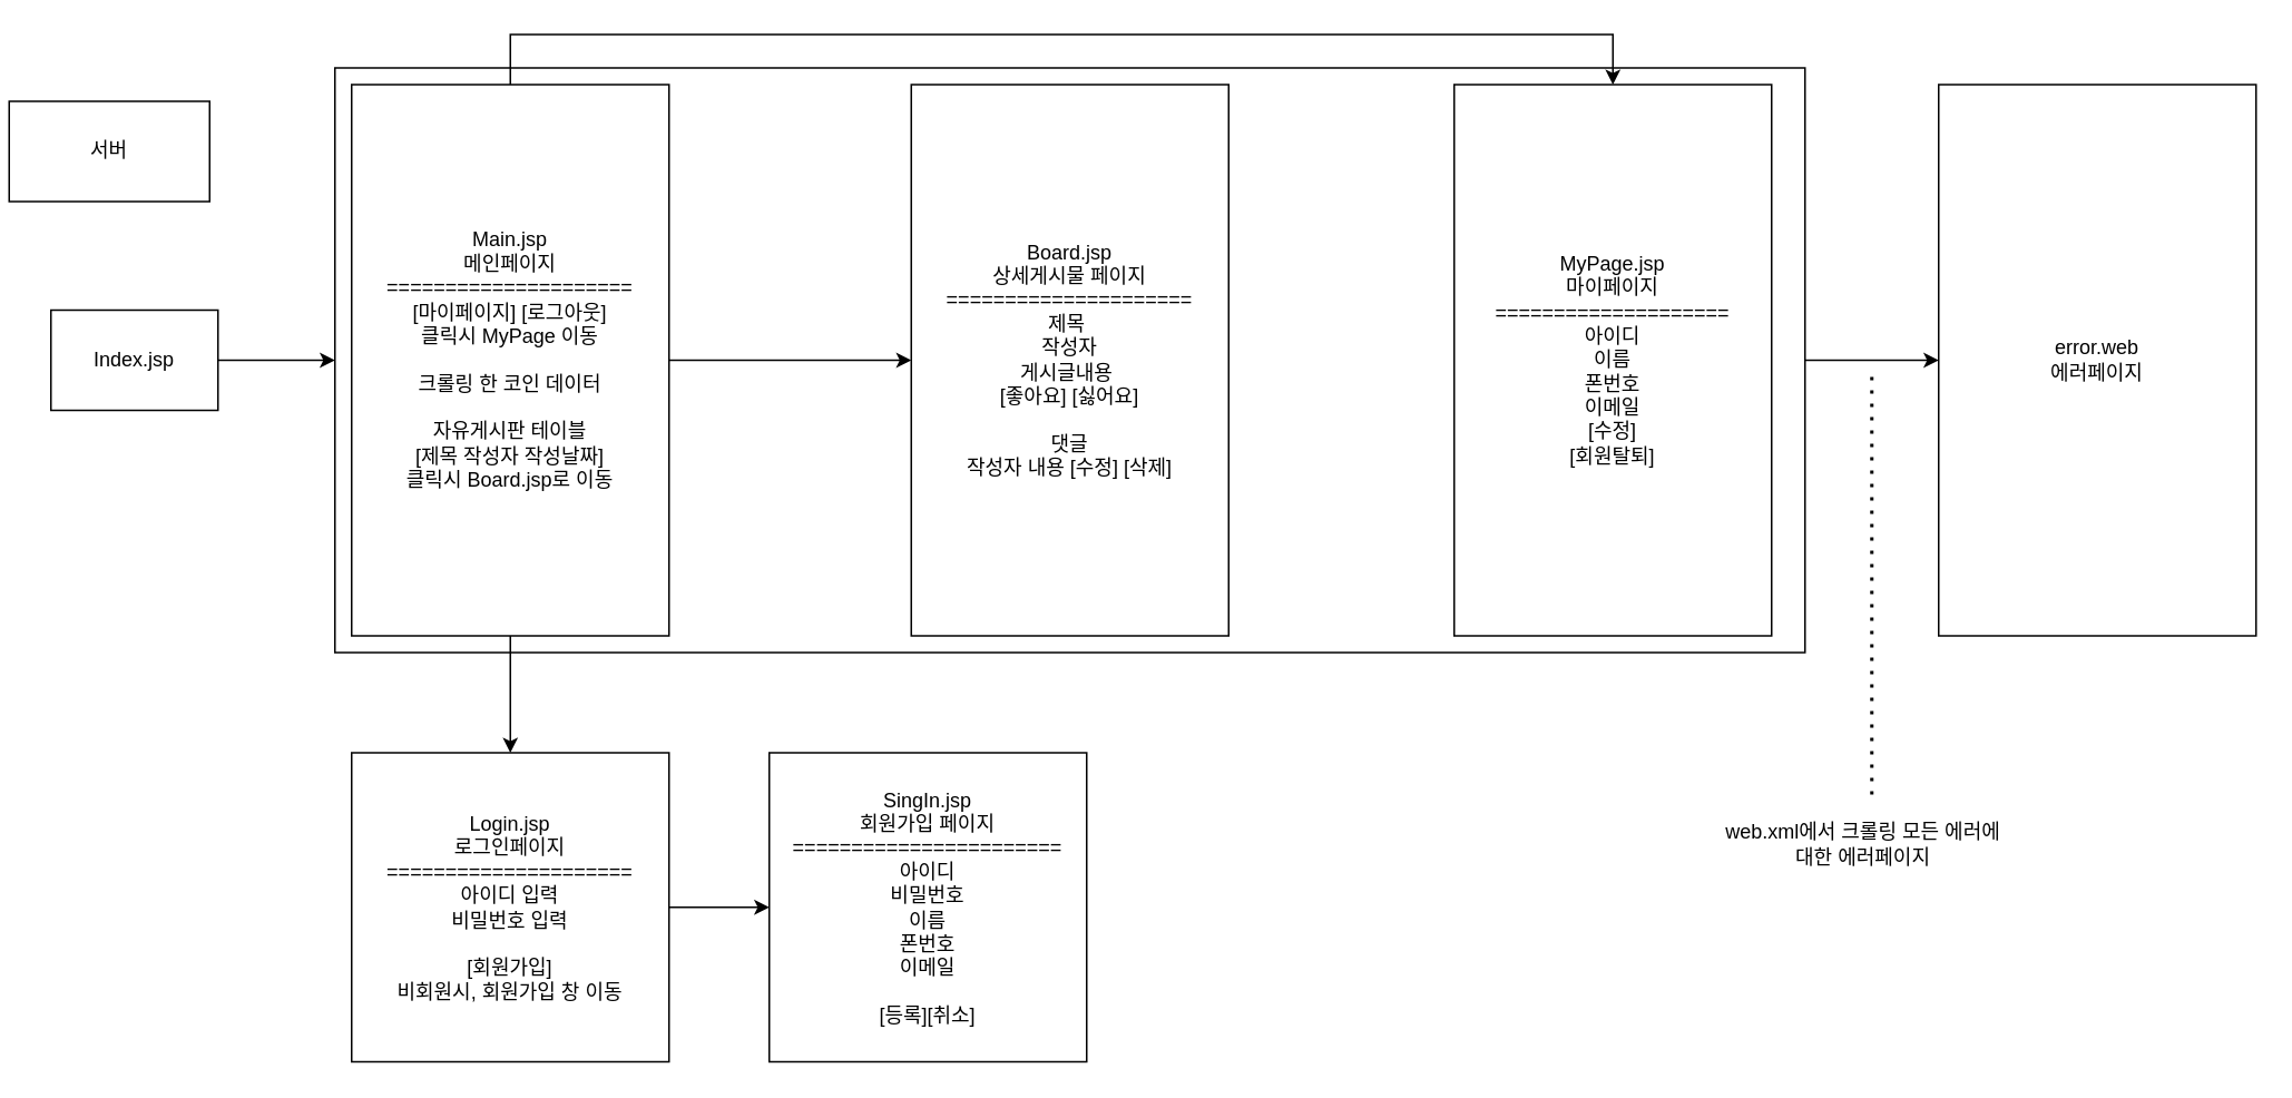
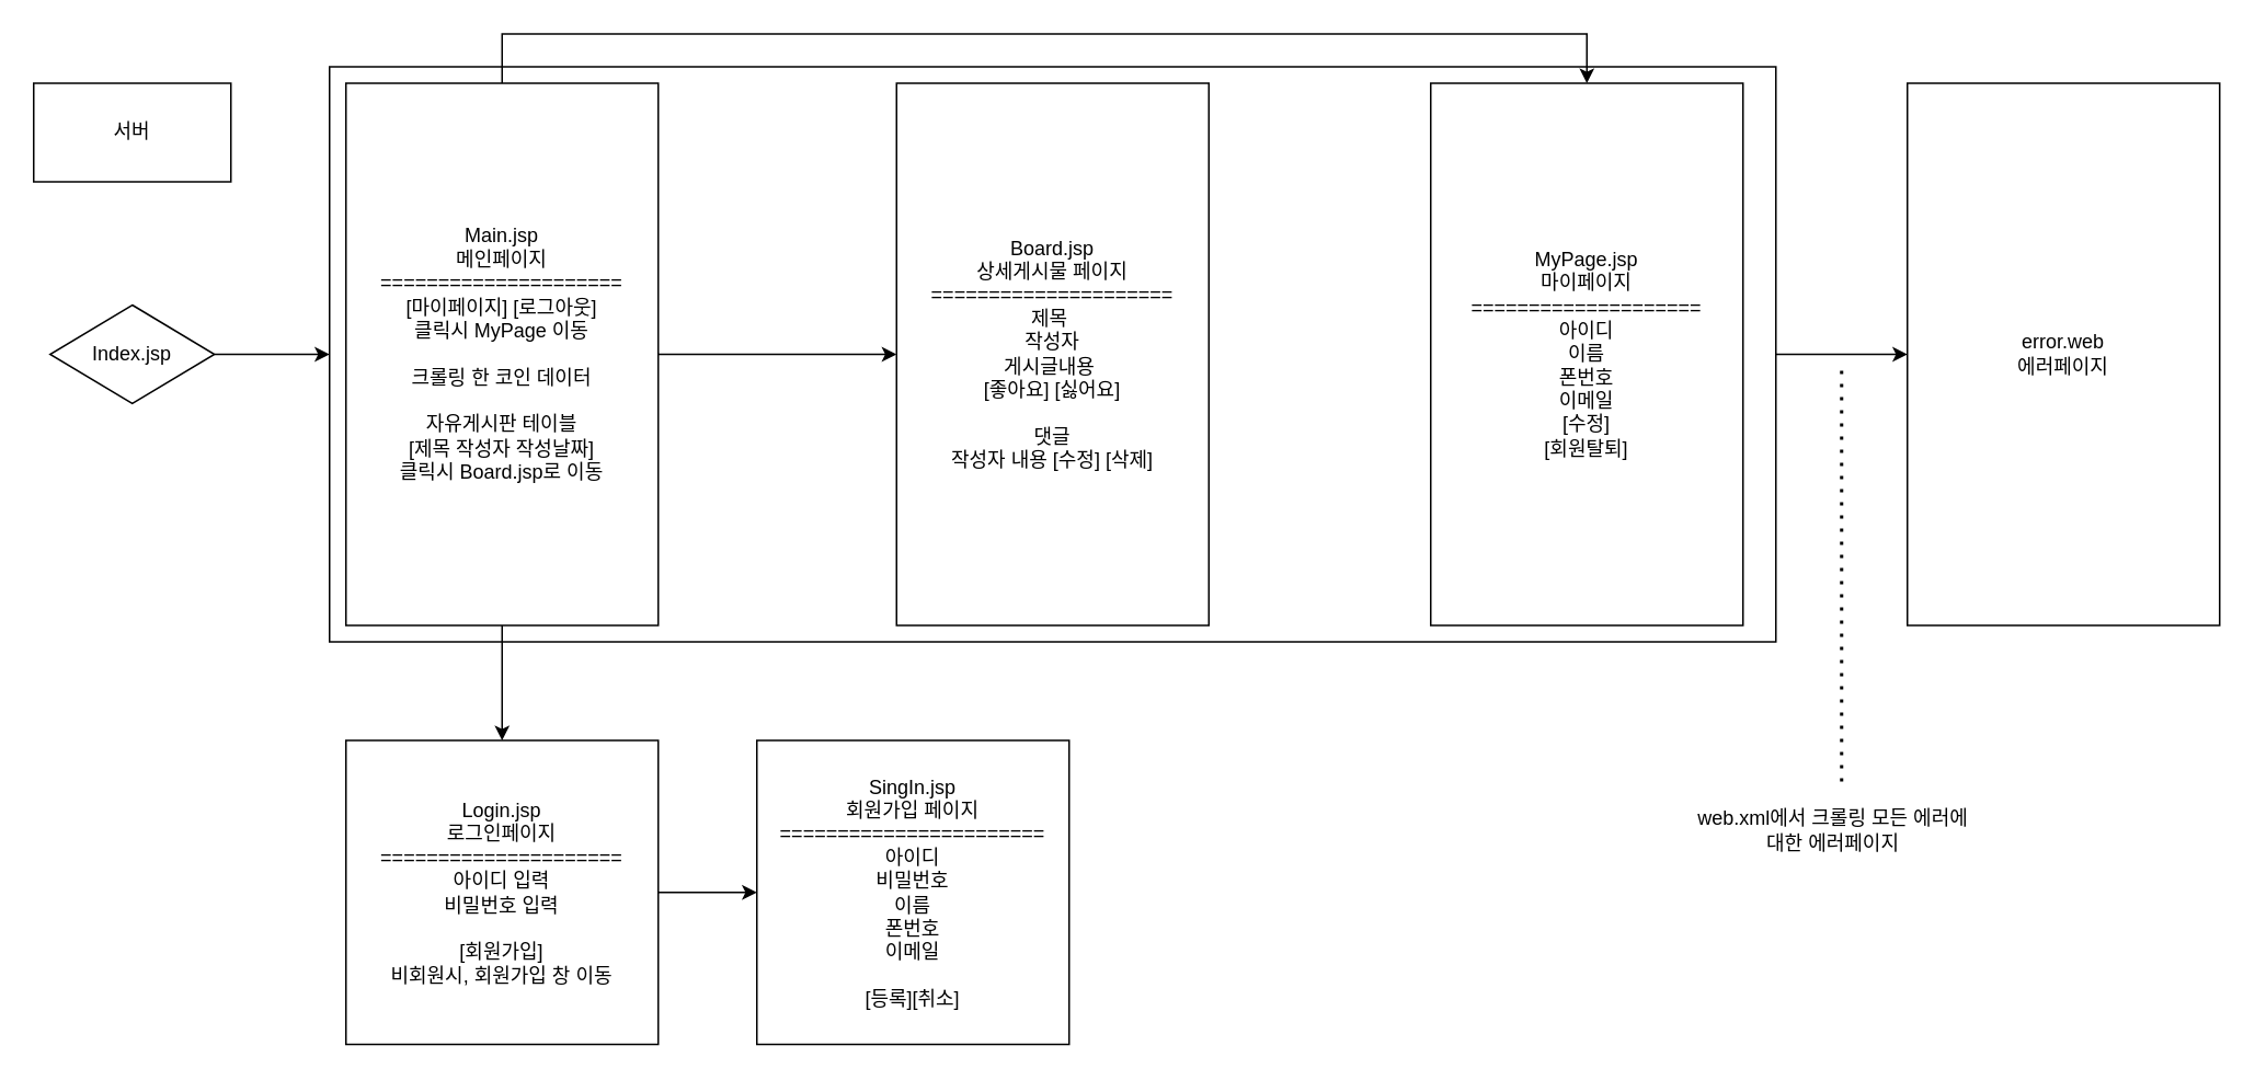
  <mxCell id="0" />
  <mxCell id="1" parent="0" />
  <mxCell id="2" style="edgeStyle=orthogonalEdgeStyle;rounded=0;orthogonalLoop=1;jettySize=auto;html=1;" parent="1" source="3" edge="1"><mxGeometry relative="1" as="geometry"><mxPoint x="1160" y="215" as="targetPoint" /></mxGeometry></mxCell>
  <mxCell id="3" value="" style="rounded=0;whiteSpace=wrap;html=1;" parent="1" vertex="1"><mxGeometry x="200" y="40" width="880" height="350" as="geometry" /></mxCell>
  <mxCell id="4" style="edgeStyle=orthogonalEdgeStyle;rounded=0;orthogonalLoop=1;jettySize=auto;html=1;entryX=0;entryY=0.5;entryDx=0;entryDy=0;" parent="1" source="5" target="3" edge="1"><mxGeometry relative="1" as="geometry" /></mxCell>
- <mxCell id="5" value="Index.jsp" style="rounded=0;whiteSpace=wrap;html=1;" parent="1" vertex="1"><mxGeometry x="30" y="185" width="100" height="60" as="geometry" /></mxCell>
+ <mxCell id="5" value="Index.jsp" style="rhombus;whiteSpace=wrap;html=1;" parent="1" vertex="1"><mxGeometry x="30" y="185" width="100" height="60" as="geometry" /></mxCell>
  <mxCell id="6" style="edgeStyle=orthogonalEdgeStyle;rounded=0;orthogonalLoop=1;jettySize=auto;html=1;" parent="1" source="9" target="14" edge="1"><mxGeometry relative="1" as="geometry" /></mxCell>
  <mxCell id="7" style="edgeStyle=orthogonalEdgeStyle;rounded=0;orthogonalLoop=1;jettySize=auto;html=1;exitX=0.5;exitY=0;exitDx=0;exitDy=0;entryX=0.5;entryY=0;entryDx=0;entryDy=0;" parent="1" source="9" target="12" edge="1"><mxGeometry relative="1" as="geometry"><mxPoint x="980" y="-10" as="targetPoint" /><Array as="points"><mxPoint x="305" y="20" /><mxPoint x="965" y="20" /></Array></mxGeometry></mxCell>
  <mxCell id="8" style="edgeStyle=orthogonalEdgeStyle;rounded=0;orthogonalLoop=1;jettySize=auto;html=1;entryX=0;entryY=0.5;entryDx=0;entryDy=0;" parent="1" source="9" target="11" edge="1"><mxGeometry relative="1" as="geometry" /></mxCell>
  <mxCell id="9" value="Main.jsp&lt;br&gt;메인페이지&lt;br&gt;=====================&lt;br&gt;[마이페이지] [로그아웃]&lt;br&gt;클릭시 MyPage 이동&lt;br&gt;&lt;br&gt;크롤링 한 코인 데이터&lt;br&gt;&lt;br&gt;자유게시판 테이블&lt;br&gt;[제목 작성자 작성날짜]&lt;br&gt;클릭시 Board.jsp로 이동" style="rounded=0;whiteSpace=wrap;html=1;" parent="1" vertex="1"><mxGeometry x="210" y="50" width="190" height="330" as="geometry" /></mxCell>
  <mxCell id="10" style="edgeStyle=orthogonalEdgeStyle;rounded=0;orthogonalLoop=1;jettySize=auto;html=1;exitX=0.5;exitY=1;exitDx=0;exitDy=0;" parent="1" source="3" target="3" edge="1"><mxGeometry relative="1" as="geometry" /></mxCell>
  <mxCell id="11" value="Board.jsp&lt;br&gt;상세게시물 페이지&lt;br&gt;=====================&lt;br&gt;제목&amp;nbsp;&lt;br&gt;작성자&lt;br&gt;게시글내용&amp;nbsp;&lt;br&gt;[좋아요] [싫어요]&lt;br&gt;&lt;br&gt;댓글&lt;br&gt;작성자 내용 [수정] [삭제]" style="rounded=0;whiteSpace=wrap;html=1;" parent="1" vertex="1"><mxGeometry x="545" y="50" width="190" height="330" as="geometry" /></mxCell>
  <mxCell id="12" value="MyPage.jsp&lt;br&gt;마이페이지&lt;br&gt;====================&lt;br&gt;아이디&lt;br&gt;이름&lt;br&gt;폰번호&lt;br&gt;이메일&lt;br&gt;[수정]&lt;br&gt;[회원탈퇴]" style="rounded=0;whiteSpace=wrap;html=1;" parent="1" vertex="1"><mxGeometry x="870" y="50" width="190" height="330" as="geometry" /></mxCell>
  <mxCell id="13" style="edgeStyle=orthogonalEdgeStyle;rounded=0;orthogonalLoop=1;jettySize=auto;html=1;entryX=0;entryY=0.5;entryDx=0;entryDy=0;" parent="1" source="14" target="15" edge="1"><mxGeometry relative="1" as="geometry" /></mxCell>
  <mxCell id="14" value="Login.jsp&lt;br&gt;로그인페이지&lt;br&gt;=====================&lt;br&gt;아이디 입력&lt;br&gt;비밀번호 입력&lt;br&gt;&lt;br&gt;[회원가입]&lt;br&gt;비회원시, 회원가입 창 이동" style="rounded=0;whiteSpace=wrap;html=1;" parent="1" vertex="1"><mxGeometry x="210" y="450" width="190" height="185" as="geometry" /></mxCell>
  <mxCell id="15" value="SingIn.jsp&lt;br&gt;회원가입 페이지&lt;br&gt;=======================&lt;br&gt;아이디&lt;br&gt;비밀번호&lt;br&gt;이름&lt;br&gt;폰번호&lt;br&gt;이메일&lt;br&gt;&lt;br&gt;[등록][취소]" style="rounded=0;whiteSpace=wrap;html=1;" parent="1" vertex="1"><mxGeometry x="460" y="450" width="190" height="185" as="geometry" /></mxCell>
  <mxCell id="16" value="error.web&lt;br&gt;에러페이지" style="rounded=0;whiteSpace=wrap;html=1;" parent="1" vertex="1"><mxGeometry x="1160" y="50" width="190" height="330" as="geometry" /></mxCell>
  <mxCell id="17" value="" style="endArrow=none;dashed=1;html=1;dashPattern=1 3;strokeWidth=2;rounded=0;" edge="1" parent="1"><mxGeometry width="50" height="50" relative="1" as="geometry"><mxPoint x="1120" y="475" as="sourcePoint" /><mxPoint x="1120" y="220" as="targetPoint" /></mxGeometry></mxCell>
  <mxCell id="18" value="web.xml에서 크롤링 모든 에러에 대한 에러페이지" style="text;html=1;strokeColor=none;fillColor=none;align=center;verticalAlign=middle;whiteSpace=wrap;rounded=0;" vertex="1" parent="1"><mxGeometry x="1030" y="480" width="170" height="50" as="geometry" /></mxCell>
- <mxCell id="19" value="서버" style="rounded=0;whiteSpace=wrap;html=1;" vertex="1" parent="1"><mxGeometry x="5" y="60" width="120" height="60" as="geometry" /></mxCell>
+ <mxCell id="19" value="서버" style="rounded=0;whiteSpace=wrap;html=1;" vertex="1" parent="1"><mxGeometry x="20" y="50" width="120" height="60" as="geometry" /></mxCell>
